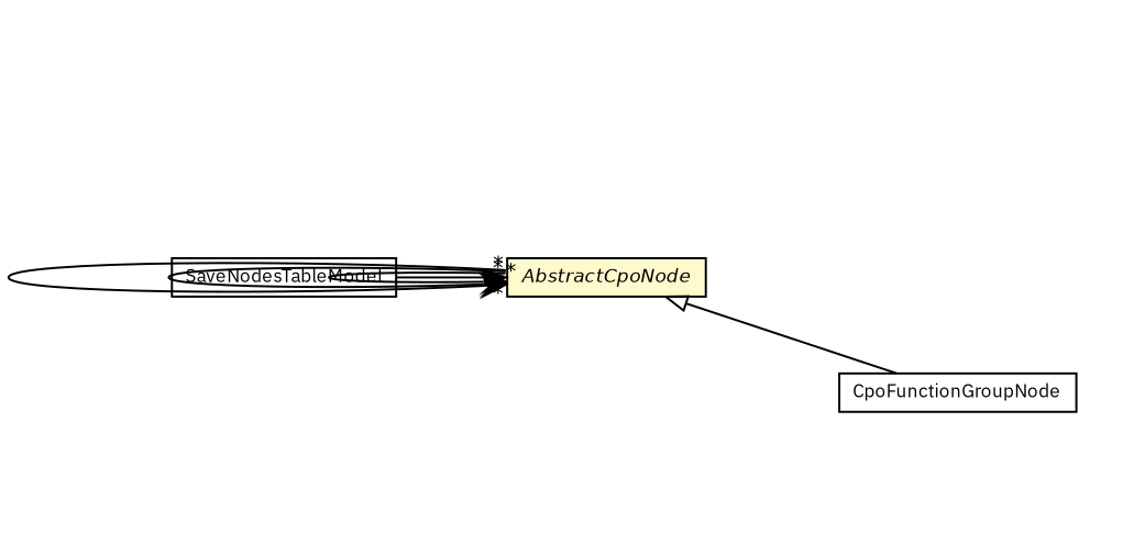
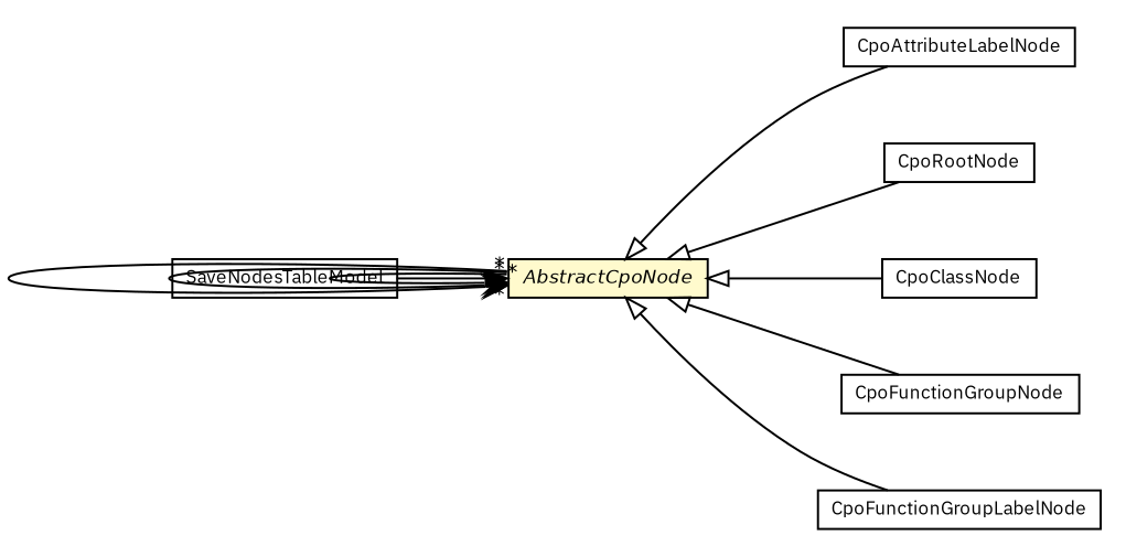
  digraph {
    fontname="IBM Plex Sans"
    rankdir=LR
    node [fontcolor=black fontname="IBM Plex Sans" fontsize=9.0 shape=plaintext]
    edge [arrowtail=empty dir=back fontname="IBM Plex Sans" fontsize=10 headport=p labelfontname=Helvetica labelfontsize=10 tailport=p]
+   n1 [label=<<table border="0" cellborder="1" cellspacing="0" cellpadding="2" port="p" href="./CpoAttributeLabelNode.html"> 		<tr><td><table border="0" cellspacing="0" cellpadding="1"> 			<tr><td> CpoAttributeLabelNode </td></tr> 		</table></td></tr> 		</table>>]
    n2 [label=<<table border="0" cellborder="1" cellspacing="0" cellpadding="2" port="p" bgcolor="lemonChiffon" href="./AbstractCpoNode.html"> 		<tr><td><table border="0" cellspacing="0" cellpadding="1"> 			<tr><td><font face="Helvetica-Oblique"> AbstractCpoNode </font></td></tr> 		</table></td></tr> 		</table>>]
+   n3 [label=<<table border="0" cellborder="1" cellspacing="0" cellpadding="2" port="p" href="./CpoRootNode.html"> 		<tr><td><table border="0" cellspacing="0" cellpadding="1"> 			<tr><td> CpoRootNode </td></tr> 		</table></td></tr> 		</table>>]
+   n4 [label=<<table border="0" cellborder="1" cellspacing="0" cellpadding="2" port="p" href="./CpoClassNode.html"> 		<tr><td><table border="0" cellspacing="0" cellpadding="1"> 			<tr><td> CpoClassNode </td></tr> 		</table></td></tr> 		</table>>]
    n5 [label=<<table border="0" cellborder="1" cellspacing="0" cellpadding="2" port="p" href="./CpoFunctionGroupNode.html"> 		<tr><td><table border="0" cellspacing="0" cellpadding="1"> 			<tr><td> CpoFunctionGroupNode </td></tr> 		</table></td></tr> 		</table>>]
+   n6 [label=<<table border="0" cellborder="1" cellspacing="0" cellpadding="2" port="p" href="./CpoFunctionGroupLabelNode.html"> 		<tr><td><table border="0" cellspacing="0" cellpadding="1"> 			<tr><td> CpoFunctionGroupLabelNode </td></tr> 		</table></td></tr> 		</table>>]
    n7 [label=<<table border="0" cellborder="1" cellspacing="0" cellpadding="2" port="p" href="./SaveNodesTableModel.html"> 		<tr><td><table border="0" cellspacing="0" cellpadding="1"> 			<tr><td> SaveNodesTableModel </td></tr> 		</table></td></tr> 		</table>>]
+   n2 -> n1
    n2 -> n2 [arrowhead=open color=black fontcolor=black fontsize=10.0 headlabel="*" arrowtail="" dir=""]
    n2 -> n2 [arrowhead=open color=black fontcolor=black fontsize=10.0 headlabel="*" arrowtail="" dir=""]
    n2 -> n2 [arrowhead=open color=black fontcolor=black fontsize=10.0 headlabel="*" arrowtail="" dir=""]
+   n2 -> n3
+   n2 -> n4
    n2 -> n5
+   n2 -> n6
    n7 -> n2 [arrowhead=normal color=black fontcolor=black fontsize=10.0 headlabel="*" arrowtail="" dir=""]
  }
